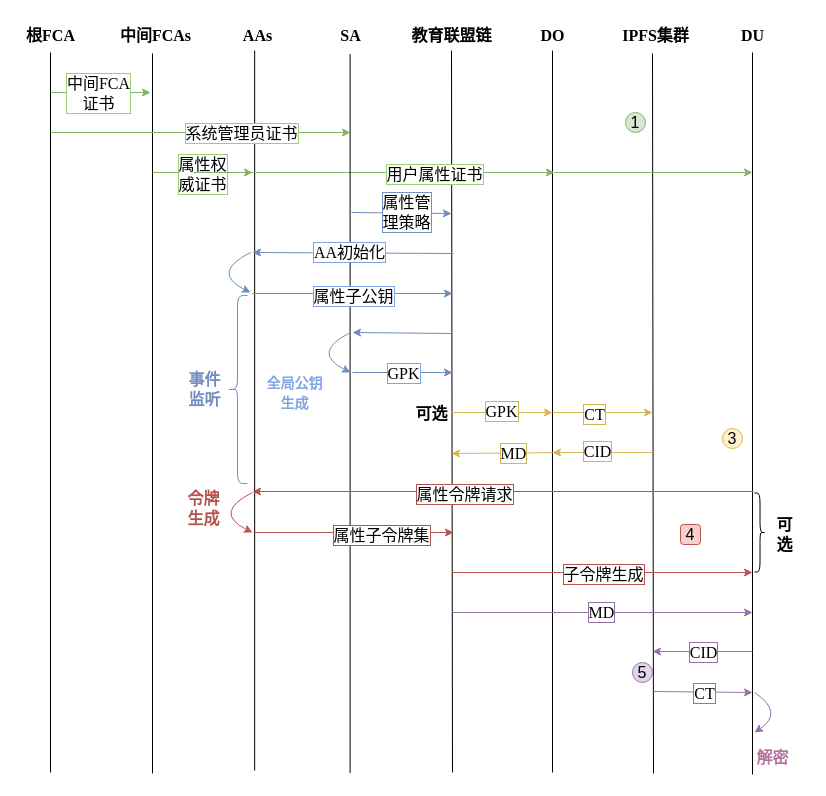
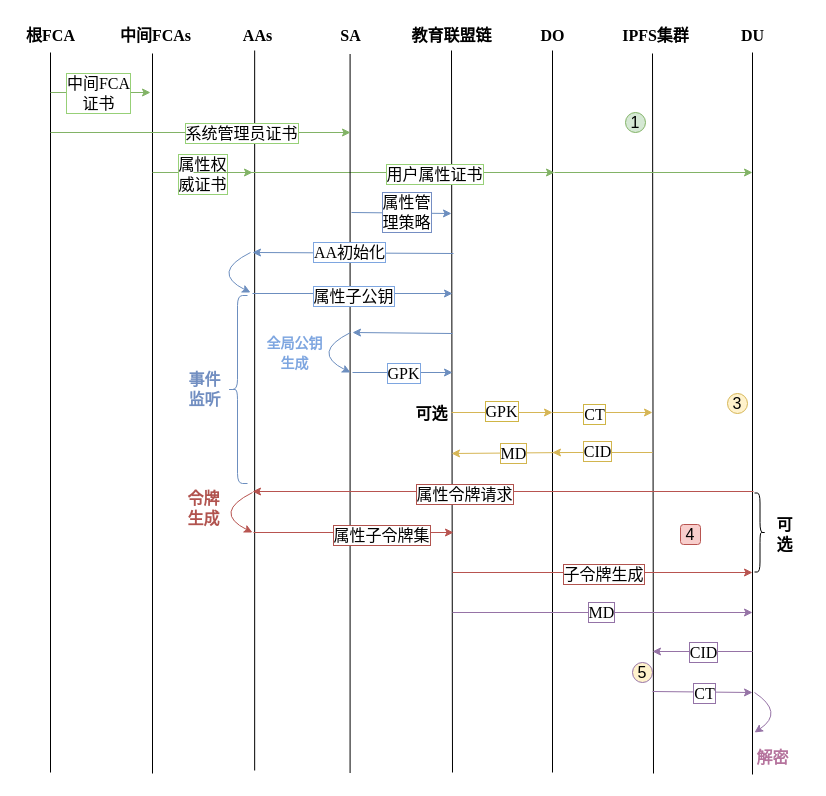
  <mxCell id="0" />
  <mxCell id="1" parent="0" />
  <mxCell id="2" value="" style="endArrow=none;html=1;rounded=0;fontSize=16;fontFamily=宋体;" parent="1" edge="1"><mxGeometry width="50" height="50" relative="1" as="geometry"><mxPoint x="50" y="772" as="sourcePoint" /><mxPoint x="50" y="52" as="targetPoint" /></mxGeometry></mxCell>
  <mxCell id="3" value="根FCA" style="text;html=1;align=center;verticalAlign=middle;resizable=0;points=[];autosize=1;strokeColor=none;fillColor=none;fontSize=16;fontFamily=宋体;fontStyle=1" parent="1" vertex="1"><mxGeometry x="20" y="20" width="60" height="30" as="geometry" /></mxCell>
  <mxCell id="4" value="" style="endArrow=none;html=1;rounded=0;fontSize=16;fontFamily=宋体;" parent="1" edge="1"><mxGeometry width="50" height="50" relative="1" as="geometry"><mxPoint x="152" y="773" as="sourcePoint" /><mxPoint x="152" y="53" as="targetPoint" /></mxGeometry></mxCell>
  <mxCell id="5" value="中间FCAs" style="text;html=1;align=center;verticalAlign=middle;resizable=0;points=[];autosize=1;strokeColor=none;fillColor=none;fontSize=16;fontFamily=宋体;fontStyle=1" parent="1" vertex="1"><mxGeometry x="110" y="20" width="90" height="30" as="geometry" /></mxCell>
  <mxCell id="6" value="" style="endArrow=none;html=1;rounded=0;fontSize=16;fontFamily=宋体;" parent="1" edge="1"><mxGeometry width="50" height="50" relative="1" as="geometry"><mxPoint x="254.17" y="770" as="sourcePoint" /><mxPoint x="254.17" y="50" as="targetPoint" /></mxGeometry></mxCell>
  <mxCell id="7" value="AAs" style="text;html=1;align=center;verticalAlign=middle;resizable=0;points=[];autosize=1;strokeColor=none;fillColor=none;fontSize=16;fontFamily=宋体;fontStyle=1" parent="1" vertex="1"><mxGeometry x="232" y="20" width="50" height="30" as="geometry" /></mxCell>
  <mxCell id="8" value="" style="endArrow=none;html=1;rounded=0;fontSize=16;fontFamily=宋体;" parent="1" edge="1"><mxGeometry width="50" height="50" relative="1" as="geometry"><mxPoint x="452" y="772" as="sourcePoint" /><mxPoint x="451" y="50" as="targetPoint" /></mxGeometry></mxCell>
  <mxCell id="9" value="教育联盟链" style="text;html=1;align=center;verticalAlign=middle;resizable=0;points=[];autosize=1;strokeColor=none;fillColor=none;fontSize=16;fontFamily=宋体;fontStyle=1" parent="1" vertex="1"><mxGeometry x="401" y="20" width="100" height="30" as="geometry" /></mxCell>
  <mxCell id="10" value="" style="endArrow=none;html=1;rounded=0;fontSize=16;fontFamily=宋体;" parent="1" edge="1"><mxGeometry width="50" height="50" relative="1" as="geometry"><mxPoint x="653" y="773" as="sourcePoint" /><mxPoint x="652" y="53" as="targetPoint" /></mxGeometry></mxCell>
  <mxCell id="11" value="IPFS集群" style="text;html=1;align=center;verticalAlign=middle;resizable=0;points=[];autosize=1;strokeColor=none;fillColor=none;fontSize=16;fontFamily=宋体;fontStyle=1" parent="1" vertex="1"><mxGeometry x="610" y="20" width="90" height="30" as="geometry" /></mxCell>
  <mxCell id="12" value="" style="endArrow=none;html=1;rounded=0;fontSize=16;fontFamily=宋体;" parent="1" edge="1"><mxGeometry width="50" height="50" relative="1" as="geometry"><mxPoint x="752" y="774" as="sourcePoint" /><mxPoint x="752" y="52" as="targetPoint" /></mxGeometry></mxCell>
  <mxCell id="13" value="DU" style="text;html=1;align=center;verticalAlign=middle;resizable=0;points=[];autosize=1;strokeColor=none;fillColor=none;fontSize=16;fontFamily=宋体;fontStyle=1" parent="1" vertex="1"><mxGeometry x="732" y="20" width="40" height="30" as="geometry" /></mxCell>
  <mxCell id="14" value="" style="endArrow=none;html=1;rounded=0;fontSize=16;fontFamily=宋体;" parent="1" edge="1"><mxGeometry width="50" height="50" relative="1" as="geometry"><mxPoint x="552" y="772" as="sourcePoint" /><mxPoint x="552" y="50" as="targetPoint" /></mxGeometry></mxCell>
  <mxCell id="15" value="DO" style="text;html=1;align=center;verticalAlign=middle;resizable=0;points=[];autosize=1;strokeColor=none;fillColor=none;fontSize=16;fontFamily=宋体;fontStyle=1" parent="1" vertex="1"><mxGeometry x="532" y="20" width="40" height="30" as="geometry" /></mxCell>
  <mxCell id="16" value="" style="endArrow=classic;html=1;rounded=0;labelBorderColor=default;fontSize=16;fontFamily=宋体;fontColor=#97D077;fillColor=#d5e8d4;strokeColor=#82b366;" parent="1" edge="1"><mxGeometry width="50" height="50" relative="1" as="geometry"><mxPoint x="50" y="92" as="sourcePoint" /><mxPoint x="150" y="92" as="targetPoint" /></mxGeometry></mxCell>
  <mxCell id="17" value="中间FCA&lt;div&gt;证书&lt;/div&gt;" style="edgeLabel;html=1;align=center;verticalAlign=middle;resizable=0;points=[];labelBorderColor=#97D077;fontSize=16;fontFamily=宋体;fontColor=#000000;" parent="16" vertex="1" connectable="0"><mxGeometry x="-0.142" y="2" relative="1" as="geometry"><mxPoint x="4" y="2" as="offset" /></mxGeometry></mxCell>
  <mxCell id="18" value="" style="endArrow=classic;html=1;rounded=0;labelBorderColor=default;fontSize=16;fontFamily=宋体;fontColor=#000000;fillColor=#d5e8d4;strokeColor=#82b366;" parent="1" edge="1"><mxGeometry width="50" height="50" relative="1" as="geometry"><mxPoint x="152" y="172" as="sourcePoint" /><mxPoint x="252" y="172" as="targetPoint" /></mxGeometry></mxCell>
  <mxCell id="19" value="属性权&lt;div&gt;威证书&lt;/div&gt;" style="edgeLabel;html=1;align=center;verticalAlign=middle;resizable=0;points=[];labelBorderColor=#97D077;fontSize=16;fontFamily=宋体;fontColor=#000000;" parent="18" vertex="1" connectable="0"><mxGeometry x="0.051" y="-1" relative="1" as="geometry"><mxPoint x="-4" as="offset" /></mxGeometry></mxCell>
  <mxCell id="20" value="" style="endArrow=classic;html=1;rounded=0;labelBorderColor=default;fontSize=16;fontFamily=宋体;fontColor=#000000;fillColor=#d5e8d4;strokeColor=#82b366;" parent="1" edge="1"><mxGeometry width="50" height="50" relative="1" as="geometry"><mxPoint x="193" y="172" as="sourcePoint" /><mxPoint x="554" y="172" as="targetPoint" /></mxGeometry></mxCell>
  <mxCell id="21" value="用户属性证书" style="edgeLabel;html=1;align=center;verticalAlign=middle;resizable=0;points=[];labelBorderColor=#97D077;fontSize=16;fontFamily=宋体;fontColor=#000000;" parent="20" vertex="1" connectable="0"><mxGeometry x="0.615" y="-1" relative="1" as="geometry"><mxPoint x="-52" as="offset" /></mxGeometry></mxCell>
  <mxCell id="22" value="" style="endArrow=none;html=1;rounded=0;fontSize=16;fontFamily=宋体;" parent="1" edge="1"><mxGeometry width="50" height="50" relative="1" as="geometry"><mxPoint x="349.58" y="772.5" as="sourcePoint" /><mxPoint x="349.58" y="53.5" as="targetPoint" /></mxGeometry></mxCell>
  <mxCell id="23" value="SA" style="text;html=1;align=center;verticalAlign=middle;resizable=0;points=[];autosize=1;strokeColor=none;fillColor=none;fontSize=16;fontFamily=宋体;fontStyle=1" parent="1" vertex="1"><mxGeometry x="330" y="20" width="40" height="30" as="geometry" /></mxCell>
  <mxCell id="24" value="" style="endArrow=classic;html=1;rounded=0;labelBorderColor=default;fontSize=16;fontFamily=宋体;fontColor=#97D077;fillColor=#d5e8d4;strokeColor=#82b366;" parent="1" edge="1"><mxGeometry width="50" height="50" relative="1" as="geometry"><mxPoint x="554" y="172" as="sourcePoint" /><mxPoint x="752" y="172" as="targetPoint" /></mxGeometry></mxCell>
  <mxCell id="25" value="" style="endArrow=classic;html=1;rounded=0;labelBorderColor=default;fontSize=16;fontFamily=宋体;fontColor=#97D077;fillColor=#d5e8d4;strokeColor=#82b366;" parent="1" edge="1"><mxGeometry width="50" height="50" relative="1" as="geometry"><mxPoint x="50" y="132" as="sourcePoint" /><mxPoint x="350" y="132" as="targetPoint" /></mxGeometry></mxCell>
  <mxCell id="26" value="系统管理员证书" style="edgeLabel;html=1;align=center;verticalAlign=middle;resizable=0;points=[];labelBorderColor=#97D077;fontSize=16;fontFamily=宋体;fontColor=#000000;" parent="25" vertex="1" connectable="0"><mxGeometry x="-0.001" relative="1" as="geometry"><mxPoint x="40" as="offset" /></mxGeometry></mxCell>
  <mxCell id="27" value="" style="endArrow=classic;html=1;rounded=0;labelBorderColor=default;fontSize=16;fontFamily=宋体;fillColor=#dae8fc;strokeColor=#6c8ebf;fontColor=default;" parent="1" edge="1"><mxGeometry width="50" height="50" relative="1" as="geometry"><mxPoint x="351" y="212" as="sourcePoint" /><mxPoint x="451" y="213" as="targetPoint" /></mxGeometry></mxCell>
  <mxCell id="28" value="属性管&lt;div&gt;理策略&lt;/div&gt;" style="edgeLabel;html=1;align=center;verticalAlign=middle;resizable=0;points=[];labelBorderColor=#758ec3;fontSize=16;fontFamily=宋体;fontColor=default;" parent="27" vertex="1" connectable="0"><mxGeometry x="-0.019" y="1" relative="1" as="geometry"><mxPoint x="5" as="offset" /></mxGeometry></mxCell>
  <mxCell id="29" value="" style="endArrow=classic;html=1;rounded=0;labelBorderColor=default;fontSize=16;fontFamily=宋体;fillColor=#dae8fc;strokeColor=#6c8ebf;fontColor=default;" parent="1" edge="1"><mxGeometry width="50" height="50" relative="1" as="geometry"><mxPoint x="453" y="253" as="sourcePoint" /><mxPoint x="252" y="252" as="targetPoint" /></mxGeometry></mxCell>
  <mxCell id="30" value="AA初始化" style="edgeLabel;html=1;align=center;verticalAlign=middle;resizable=0;points=[];labelBorderColor=#7EA6E0;fontSize=16;fontFamily=宋体;fontColor=default;" parent="29" vertex="1" connectable="0"><mxGeometry x="0.422" y="-4" relative="1" as="geometry"><mxPoint x="38" y="3" as="offset" /></mxGeometry></mxCell>
  <mxCell id="31" value="" style="endArrow=classic;html=1;rounded=0;labelBorderColor=#7EA6E0;fontSize=16;fontFamily=宋体;fontColor=default;fillColor=#dae8fc;strokeColor=#6c8ebf;" parent="1" edge="1"><mxGeometry width="50" height="50" relative="1" as="geometry"><mxPoint x="252" y="293" as="sourcePoint" /><mxPoint x="452" y="293" as="targetPoint" /></mxGeometry></mxCell>
  <mxCell id="32" value="属性子公钥" style="edgeLabel;html=1;align=center;verticalAlign=middle;resizable=0;points=[];labelBorderColor=#7EA6E0;fontSize=16;fontFamily=宋体;fontColor=default;" parent="31" vertex="1" connectable="0"><mxGeometry x="0.218" y="-2" relative="1" as="geometry"><mxPoint x="-22" as="offset" /></mxGeometry></mxCell>
  <mxCell id="33" value="" style="endArrow=classic;html=1;rounded=0;labelBorderColor=default;fontSize=16;fontFamily=宋体;fillColor=#fff2cc;strokeColor=#d6b656;fontColor=default;" parent="1" edge="1"><mxGeometry width="50" height="50" relative="1" as="geometry"><mxPoint x="451" y="412" as="sourcePoint" /><mxPoint x="552" y="412" as="targetPoint" /></mxGeometry></mxCell>
  <mxCell id="34" value="GPK" style="edgeLabel;html=1;align=center;verticalAlign=middle;resizable=0;points=[];labelBorderColor=#cfb545;fontSize=16;fontFamily=宋体;fontColor=default;" parent="33" vertex="1" connectable="0"><mxGeometry x="-0.02" y="4" relative="1" as="geometry"><mxPoint y="2" as="offset" /></mxGeometry></mxCell>
  <mxCell id="35" value="" style="endArrow=classic;html=1;rounded=0;labelBorderColor=#7EA6E0;fontSize=16;fontFamily=宋体;fontColor=default;fillColor=#dae8fc;strokeColor=#6c8ebf;" parent="1" edge="1"><mxGeometry width="50" height="50" relative="1" as="geometry"><mxPoint x="452" y="333" as="sourcePoint" /><mxPoint x="352" y="332" as="targetPoint" /></mxGeometry></mxCell>
  <mxCell id="36" value="" style="endArrow=classic;html=1;rounded=0;labelBorderColor=#cfb545;fontSize=16;fontFamily=宋体;fillColor=#fff2cc;strokeColor=#d6b656;fontColor=default;" parent="1" edge="1"><mxGeometry width="50" height="50" relative="1" as="geometry"><mxPoint x="552" y="412" as="sourcePoint" /><mxPoint x="652" y="412" as="targetPoint" /></mxGeometry></mxCell>
  <mxCell id="37" value="CT" style="edgeLabel;html=1;align=center;verticalAlign=middle;resizable=0;points=[];labelBorderColor=#cfb545;fontSize=16;fontFamily=宋体;fontColor=default;" parent="36" vertex="1" connectable="0"><mxGeometry x="-0.054" y="2" relative="1" as="geometry"><mxPoint x="-6" y="3" as="offset" /></mxGeometry></mxCell>
  <mxCell id="38" value="" style="endArrow=classic;html=1;rounded=0;labelBorderColor=default;fontSize=16;fontFamily=宋体;fillColor=#f8cecc;strokeColor=#b85450;fontColor=default;" parent="1" edge="1"><mxGeometry width="50" height="50" relative="1" as="geometry"><mxPoint x="753" y="491" as="sourcePoint" /><mxPoint x="252" y="491" as="targetPoint" /></mxGeometry></mxCell>
  <mxCell id="39" value="属性令牌请求" style="edgeLabel;html=1;align=center;verticalAlign=middle;resizable=0;points=[];labelBorderColor=#b1534e;fontSize=16;fontFamily=宋体;fontColor=default;" parent="38" vertex="1" connectable="0"><mxGeometry x="0.418" y="1" relative="1" as="geometry"><mxPoint x="65" y="1" as="offset" /></mxGeometry></mxCell>
  <mxCell id="40" value="" style="endArrow=classic;html=1;rounded=0;labelBorderColor=default;fontSize=16;fontFamily=宋体;fillColor=#f8cecc;strokeColor=#b85450;fontColor=default;" parent="1" edge="1"><mxGeometry width="50" height="50" relative="1" as="geometry"><mxPoint x="253" y="532" as="sourcePoint" /><mxPoint x="453" y="532" as="targetPoint" /></mxGeometry></mxCell>
  <mxCell id="41" value="属性子令牌集" style="edgeLabel;html=1;align=center;verticalAlign=middle;resizable=0;points=[];labelBorderColor=#b1534e;fontSize=16;fontFamily=宋体;fontColor=default;" parent="40" vertex="1" connectable="0"><mxGeometry x="-0.423" relative="1" as="geometry"><mxPoint x="69" y="2" as="offset" /></mxGeometry></mxCell>
  <mxCell id="42" value="" style="endArrow=classic;html=1;rounded=0;labelBorderColor=default;fontSize=16;fontFamily=宋体;fillColor=#f8cecc;strokeColor=#b85450;fontColor=default;" parent="1" edge="1"><mxGeometry width="50" height="50" relative="1" as="geometry"><mxPoint x="452" y="572" as="sourcePoint" /><mxPoint x="752" y="572" as="targetPoint" /></mxGeometry></mxCell>
  <mxCell id="43" value="子令牌生成" style="edgeLabel;html=1;align=center;verticalAlign=middle;resizable=0;points=[];labelBorderColor=#b1534e;fontSize=16;fontFamily=宋体;fontColor=default;" parent="42" vertex="1" connectable="0"><mxGeometry x="0.002" y="-2" relative="1" as="geometry"><mxPoint y="-1" as="offset" /></mxGeometry></mxCell>
  <mxCell id="44" value="" style="endArrow=classic;html=1;rounded=0;labelBorderColor=default;fontSize=16;fontFamily=宋体;fillColor=#e1d5e7;strokeColor=#9673a6;fontColor=default;" parent="1" edge="1"><mxGeometry width="50" height="50" relative="1" as="geometry"><mxPoint x="752" y="651" as="sourcePoint" /><mxPoint x="652" y="651" as="targetPoint" /></mxGeometry></mxCell>
  <mxCell id="45" value="CID" style="edgeLabel;html=1;align=center;verticalAlign=middle;resizable=0;points=[];labelBorderColor=#9473a7;fontSize=16;fontFamily=宋体;fontColor=default;" parent="44" vertex="1" connectable="0"><mxGeometry x="-0.007" relative="1" as="geometry"><mxPoint as="offset" /></mxGeometry></mxCell>
  <mxCell id="46" value="" style="endArrow=classic;html=1;rounded=0;labelBorderColor=default;fontSize=16;fontFamily=宋体;fillColor=#e1d5e7;strokeColor=#9673a6;fontColor=default;" parent="1" edge="1"><mxGeometry width="50" height="50" relative="1" as="geometry"><mxPoint x="652" y="691" as="sourcePoint" /><mxPoint x="752" y="692" as="targetPoint" /></mxGeometry></mxCell>
  <mxCell id="47" value="CT" style="edgeLabel;html=1;align=center;verticalAlign=middle;resizable=0;points=[];fontColor=default;labelBorderColor=#9473a7;fontSize=16;fontFamily=宋体;" parent="46" vertex="1" connectable="0"><mxGeometry x="0.045" y="-1" relative="1" as="geometry"><mxPoint as="offset" /></mxGeometry></mxCell>
  <mxCell id="48" value="" style="endArrow=classic;html=1;rounded=0;labelBorderColor=default;fontSize=16;fontFamily=宋体;fillColor=#fff2cc;strokeColor=#d6b656;fontColor=default;" parent="1" edge="1"><mxGeometry width="50" height="50" relative="1" as="geometry"><mxPoint x="571" y="452" as="sourcePoint" /><mxPoint x="451" y="453" as="targetPoint" /></mxGeometry></mxCell>
  <mxCell id="49" value="MD" style="edgeLabel;html=1;align=center;verticalAlign=middle;resizable=0;points=[];labelBorderColor=#d2b54e;fontSize=16;fontFamily=宋体;fontColor=default;fontStyle=0" parent="48" vertex="1" connectable="0"><mxGeometry x="-0.015" relative="1" as="geometry"><mxPoint as="offset" /></mxGeometry></mxCell>
  <mxCell id="50" value="" style="endArrow=classic;html=1;rounded=0;labelBorderColor=#7EA6E0;fontSize=16;fontFamily=宋体;fontColor=default;fillColor=#dae8fc;strokeColor=#6c8ebf;" parent="1" edge="1"><mxGeometry width="50" height="50" relative="1" as="geometry"><mxPoint x="352" y="372" as="sourcePoint" /><mxPoint x="452" y="372" as="targetPoint" /></mxGeometry></mxCell>
  <mxCell id="51" value="GPK" style="edgeLabel;html=1;align=center;verticalAlign=middle;resizable=0;points=[];labelBorderColor=#7EA6E0;fontSize=16;fontFamily=宋体;fontColor=default;" parent="50" vertex="1" connectable="0"><mxGeometry x="-0.072" y="-1" relative="1" as="geometry"><mxPoint x="4" y="-1" as="offset" /></mxGeometry></mxCell>
- <mxCell id="52" value="&lt;font size=&quot;1&quot; color=&quot;#7ea6e0&quot;&gt;&lt;b style=&quot;font-size: 14px;&quot;&gt;全局公钥&lt;/b&gt;&lt;/font&gt;&lt;div&gt;&lt;font size=&quot;1&quot; color=&quot;#7ea6e0&quot;&gt;&lt;b style=&quot;font-size: 14px;&quot;&gt;生成&lt;/b&gt;&lt;/font&gt;&lt;/div&gt;" style="text;html=1;align=center;verticalAlign=middle;resizable=0;points=[];autosize=1;strokeColor=none;fillColor=none;labelBorderColor=none;fontSize=16;fontFamily=宋体;fontColor=default;" parent="1" vertex="1"><mxGeometry x="254" y="367" width="80" height="50" as="geometry" /></mxCell>
+ <mxCell id="52" value="&lt;font size=&quot;1&quot; color=&quot;#7ea6e0&quot;&gt;&lt;b style=&quot;font-size: 14px;&quot;&gt;全局公钥&lt;/b&gt;&lt;/font&gt;&lt;div&gt;&lt;font size=&quot;1&quot; color=&quot;#7ea6e0&quot;&gt;&lt;b style=&quot;font-size: 14px;&quot;&gt;生成&lt;/b&gt;&lt;/font&gt;&lt;/div&gt;" style="text;html=1;align=center;verticalAlign=middle;resizable=0;points=[];autosize=1;strokeColor=none;fillColor=none;labelBorderColor=none;fontSize=16;fontFamily=宋体;fontColor=default;" parent="1" vertex="1"><mxGeometry x="254" y="327" width="80" height="50" as="geometry" /></mxCell>
  <mxCell id="53" value="&lt;b&gt;可选&lt;/b&gt;" style="text;html=1;align=center;verticalAlign=middle;resizable=0;points=[];autosize=1;strokeColor=none;fillColor=none;labelBorderColor=none;fontSize=16;fontFamily=宋体;fontColor=default;" parent="1" vertex="1"><mxGeometry x="401" y="398" width="60" height="30" as="geometry" /></mxCell>
  <mxCell id="54" value="" style="endArrow=classic;html=1;rounded=0;labelBorderColor=#d2b54e;fontSize=16;fontFamily=宋体;fillColor=#fff2cc;strokeColor=#d6b656;fontColor=default;" parent="1" edge="1"><mxGeometry width="50" height="50" relative="1" as="geometry"><mxPoint x="652" y="452" as="sourcePoint" /><mxPoint x="552" y="452" as="targetPoint" /></mxGeometry></mxCell>
  <mxCell id="55" value="CID" style="edgeLabel;html=1;align=center;verticalAlign=middle;resizable=0;points=[];labelBorderColor=#d2b54e;fontSize=16;fontFamily=宋体;fontColor=default;" parent="54" vertex="1" connectable="0"><mxGeometry x="0.002" y="-2" relative="1" as="geometry"><mxPoint x="-6" as="offset" /></mxGeometry></mxCell>
  <mxCell id="56" value="" style="shape=curlyBracket;whiteSpace=wrap;html=1;rounded=1;labelPosition=left;verticalLabelPosition=middle;align=right;verticalAlign=middle;labelBorderColor=default;fontSize=16;fontFamily=宋体;fillColor=#dae8fc;strokeColor=#6c8ebf;fontColor=default;" parent="1" vertex="1"><mxGeometry x="227" y="295" width="20" height="188" as="geometry" /></mxCell>
  <mxCell id="57" value="&lt;b&gt;事件&lt;/b&gt;&lt;div&gt;&lt;b&gt;监听&lt;/b&gt;&lt;/div&gt;" style="text;html=1;align=center;verticalAlign=middle;resizable=0;points=[];autosize=1;strokeColor=none;fillColor=none;labelBorderColor=none;fontSize=16;fontFamily=宋体;fontColor=#718ec1;" parent="1" vertex="1"><mxGeometry x="174" y="364" width="60" height="50" as="geometry" /></mxCell>
  <mxCell id="58" value="&lt;b style=&quot;font-size: 16px;&quot;&gt;令牌&lt;/b&gt;&lt;div&gt;&lt;b style=&quot;font-size: 16px;&quot;&gt;生成&lt;/b&gt;&lt;/div&gt;" style="text;html=1;align=center;verticalAlign=middle;resizable=0;points=[];autosize=1;labelBorderColor=none;fontSize=16;fontFamily=宋体;fontColor=#b1534e;" parent="1" vertex="1"><mxGeometry x="173" y="483" width="60" height="50" as="geometry" /></mxCell>
  <mxCell id="59" value="" style="shape=curlyBracket;whiteSpace=wrap;html=1;rounded=1;flipH=1;labelPosition=right;verticalLabelPosition=middle;align=left;verticalAlign=middle;labelBorderColor=default;fontSize=16;fontFamily=宋体;" parent="1" vertex="1"><mxGeometry x="754" y="492.5" width="11" height="79" as="geometry" /></mxCell>
  <mxCell id="60" value="&lt;b&gt;可&lt;/b&gt;&lt;div style=&quot;font-size: 16px;&quot;&gt;&lt;b&gt;选&lt;/b&gt;&lt;/div&gt;" style="text;html=1;align=center;verticalAlign=middle;resizable=0;points=[];autosize=1;strokeColor=none;fillColor=none;fontSize=16;fontFamily=宋体;" parent="1" vertex="1"><mxGeometry x="764" y="509" width="40" height="50" as="geometry" /></mxCell>
  <mxCell id="61" value="" style="endArrow=classic;html=1;rounded=0;labelBorderColor=default;fontSize=16;fontFamily=宋体;fillColor=#e1d5e7;strokeColor=#9673a6;fontColor=default;" parent="1" edge="1"><mxGeometry width="50" height="50" relative="1" as="geometry"><mxPoint x="452" y="612" as="sourcePoint" /><mxPoint x="752" y="612" as="targetPoint" /></mxGeometry></mxCell>
  <mxCell id="62" value="MD" style="edgeLabel;html=1;align=center;verticalAlign=middle;resizable=0;points=[];labelBorderColor=#9473a7;fontSize=16;fontFamily=宋体;fontColor=default;" parent="61" vertex="1" connectable="0"><mxGeometry x="-0.015" y="1" relative="1" as="geometry"><mxPoint as="offset" /></mxGeometry></mxCell>
  <mxCell id="63" value="1" style="ellipse;whiteSpace=wrap;html=1;aspect=fixed;fillColor=#d5e8d4;strokeColor=#82b366;fontSize=16;" parent="1" vertex="1"><mxGeometry x="625" y="112" width="20" height="20" as="geometry" /></mxCell>
- <mxCell id="64" value="3" style="ellipse;whiteSpace=wrap;html=1;aspect=fixed;fillColor=#fff2cc;strokeColor=#d6b656;fontSize=16;" parent="1" vertex="1"><mxGeometry x="722" y="428" width="20" height="20" as="geometry" /></mxCell>
+ <mxCell id="64" value="3" style="ellipse;whiteSpace=wrap;html=1;aspect=fixed;fillColor=#fff2cc;strokeColor=#d6b656;fontSize=16;" parent="1" vertex="1"><mxGeometry x="727" y="393" width="20" height="20" as="geometry" /></mxCell>
  <mxCell id="65" value="4" style="whiteSpace=wrap;html=1;aspect=fixed;fillColor=#f8cecc;strokeColor=#b85450;fontSize=16;rounded=1;" parent="1" vertex="1"><mxGeometry x="680" y="524" width="20" height="20" as="geometry" /></mxCell>
- <mxCell id="66" value="5" style="ellipse;whiteSpace=wrap;html=1;aspect=fixed;fillColor=#e1d5e7;strokeColor=#9673a6;fontSize=16;" parent="1" vertex="1"><mxGeometry x="632" y="662" width="20" height="20" as="geometry" /></mxCell>
+ <mxCell id="66" value="5" style="ellipse;whiteSpace=wrap;html=1;aspect=fixed;fillColor=#fff2cc;strokeColor=#9673a6;fontSize=16;" parent="1" vertex="1"><mxGeometry x="632" y="662" width="20" height="20" as="geometry" /></mxCell>
  <mxCell id="67" value="" style="endArrow=classic;html=1;rounded=0;curved=1;fillColor=#dae8fc;strokeColor=#6c8ebf;" parent="1" edge="1"><mxGeometry width="50" height="50" relative="1" as="geometry"><mxPoint x="250" y="252" as="sourcePoint" /><mxPoint x="250" y="292" as="targetPoint" /><Array as="points"><mxPoint x="210" y="272" /></Array></mxGeometry></mxCell>
  <mxCell id="68" value="" style="endArrow=classic;html=1;rounded=0;curved=1;fillColor=#f8cecc;strokeColor=#b85450;" parent="1" edge="1"><mxGeometry width="50" height="50" relative="1" as="geometry"><mxPoint x="252" y="492" as="sourcePoint" /><mxPoint x="252" y="532" as="targetPoint" /><Array as="points"><mxPoint x="212" y="512" /></Array></mxGeometry></mxCell>
  <mxCell id="69" value="" style="endArrow=classic;html=1;rounded=0;curved=1;fillColor=#dae8fc;strokeColor=#6c8ebf;" parent="1" edge="1"><mxGeometry width="50" height="50" relative="1" as="geometry"><mxPoint x="350" y="332" as="sourcePoint" /><mxPoint x="350" y="372" as="targetPoint" /><Array as="points"><mxPoint x="310" y="352" /></Array></mxGeometry></mxCell>
  <mxCell id="70" value="" style="endArrow=classic;html=1;rounded=0;curved=1;fillColor=#e1d5e7;strokeColor=#9673a6;" parent="1" edge="1"><mxGeometry width="50" height="50" relative="1" as="geometry"><mxPoint x="754" y="692" as="sourcePoint" /><mxPoint x="754" y="732" as="targetPoint" /><Array as="points"><mxPoint x="784" y="712" /></Array></mxGeometry></mxCell>
  <mxCell id="71" value="&lt;font style=&quot;font-size: 16px;&quot; face=&quot;宋体&quot;&gt;解密&lt;/font&gt;" style="text;html=1;align=center;verticalAlign=middle;resizable=0;points=[];autosize=1;strokeColor=none;fillColor=none;fontColor=#B5739D;fontStyle=1" parent="1" vertex="1"><mxGeometry x="742" y="742" width="60" height="30" as="geometry" /></mxCell>
